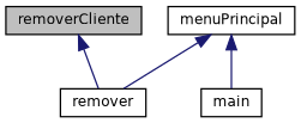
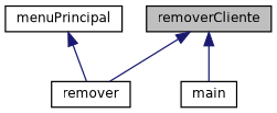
  digraph {
    rankdir=TB
    node [color=black fillcolor=white fontname=Helvetica fontsize=10 shape=record style=filled]
    edge [color=midnightblue dir=back fontname=Helvetica fontsize=10 labelfontname=Helvetica labelfontsize=10 style=solid]
    n1 [fillcolor=grey75 fontcolor=black height=0.2 label=removerCliente width=0.4]
    n2 [height=0.2 label=remover width=0.4]
    n3 [height=0.2 label=menuPrincipal width=0.4]
    n4 [height=0.2 label=main width=0.4]
    n1 -> n2
    n3 -> n2
-   n3 -> n4
+   n1 -> n4
  }
